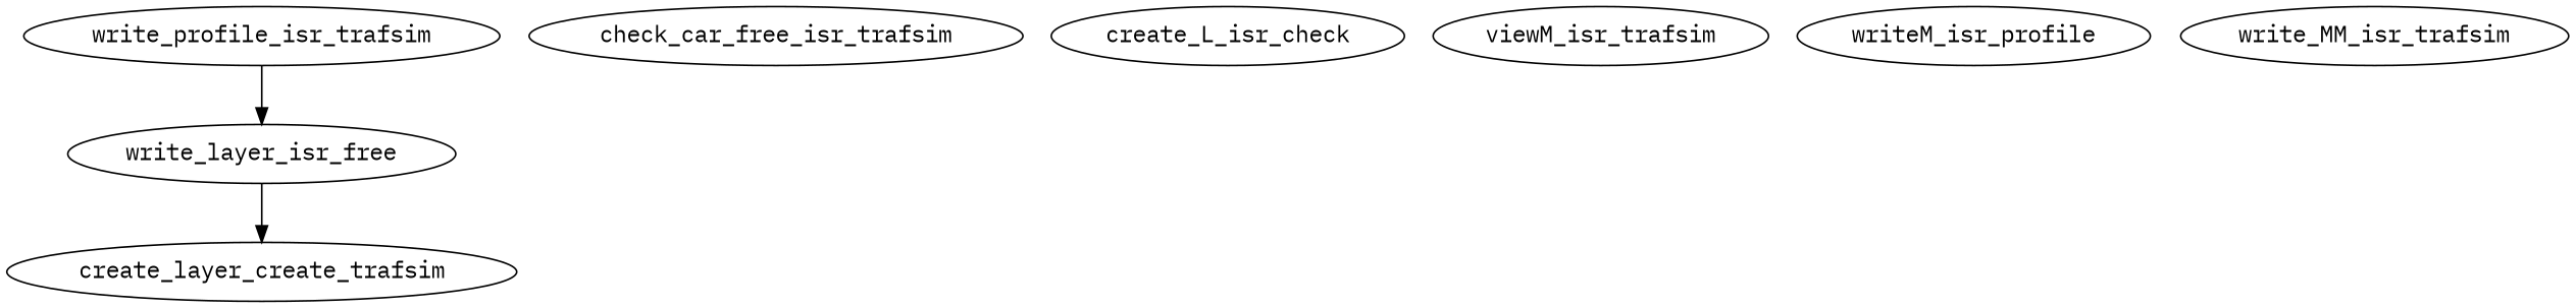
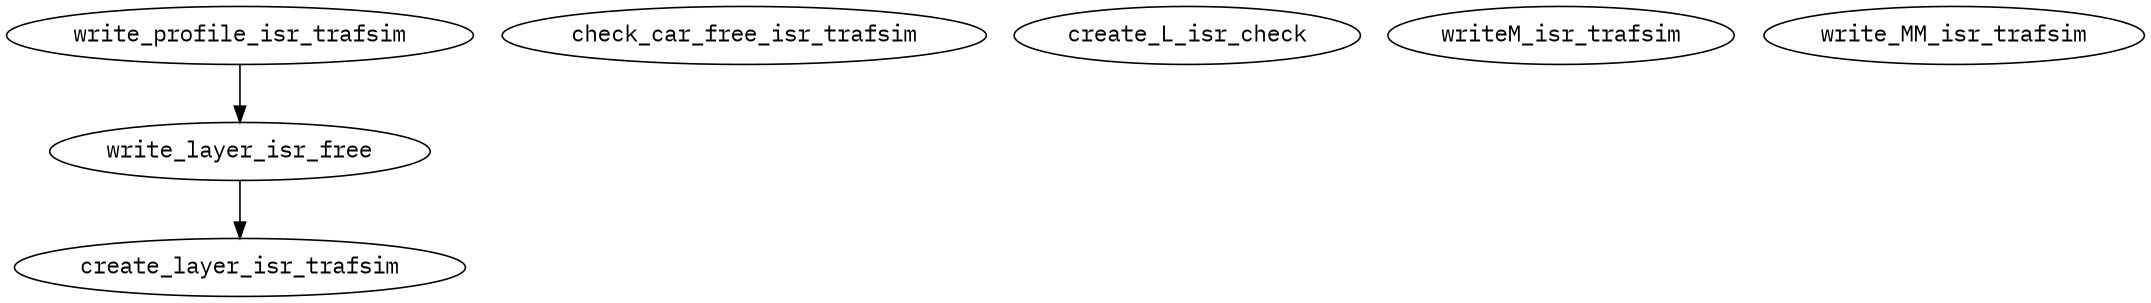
  digraph {
    fontname="IBM Plex Mono"
    node [fontname="IBM Plex Mono"]
    edge [fontname="IBM Plex Mono"]
    n1 [label=write_layer_isr_free]
-   create_layer_isr_trafsim [label=create_layer_create_trafsim]
+   create_layer_isr_trafsim
    write_profile_isr_trafsim
    check_car_free_isr_trafsim
    n5 [label=create_L_isr_check]
-   viewM_isr_trafsim
-   writeM_isr_trafsim [label=writeM_isr_profile]
+   writeM_isr_trafsim
    write_MM_isr_trafsim
    n1 -> create_layer_isr_trafsim
    write_profile_isr_trafsim -> n1
  }
